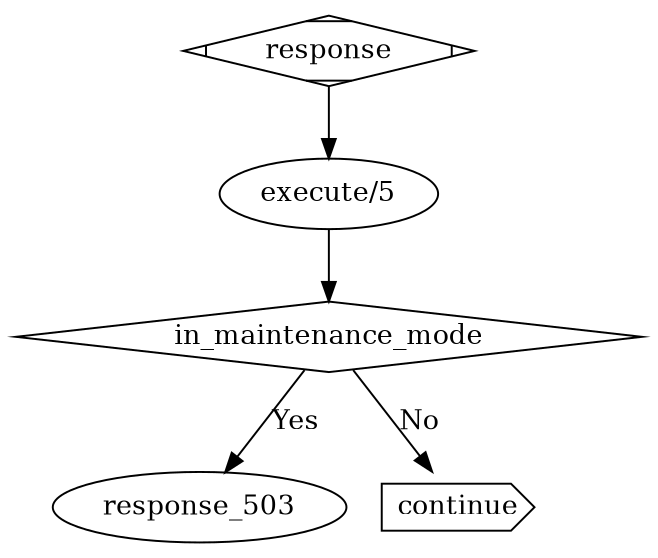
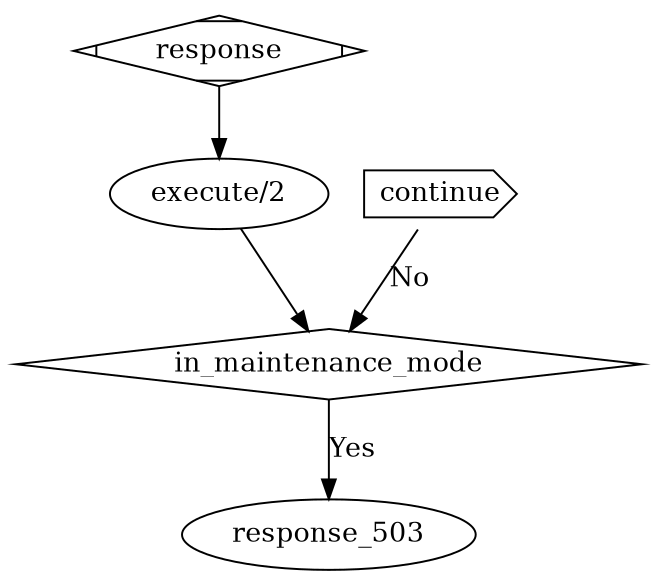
  digraph {
    n1 [label=response shape=Mdiamond]
-   n2 [label="execute/5"]
+   n2 [label="execute/2"]
    in_maintenance_mode [shape=diamond]
    response_503
    continue [shape=cds]
    n1 -> n2
    n2 -> in_maintenance_mode
    in_maintenance_mode -> response_503 [label=Yes]
-   in_maintenance_mode -> continue [label=No]
+   continue -> in_maintenance_mode [label=No]
  }
